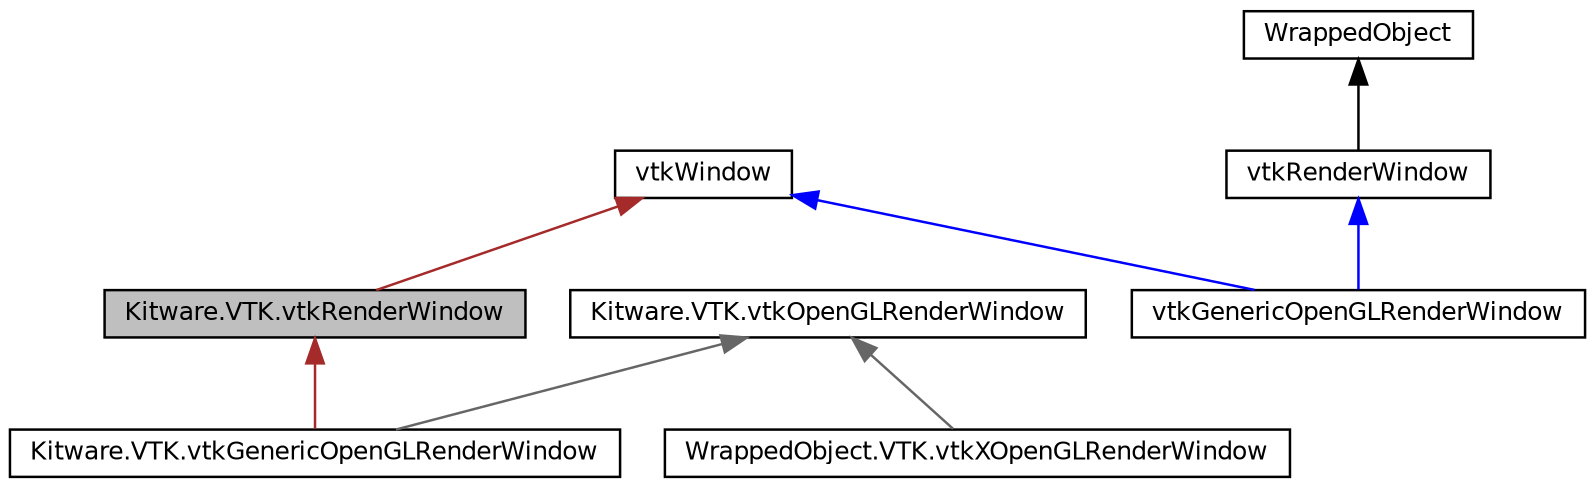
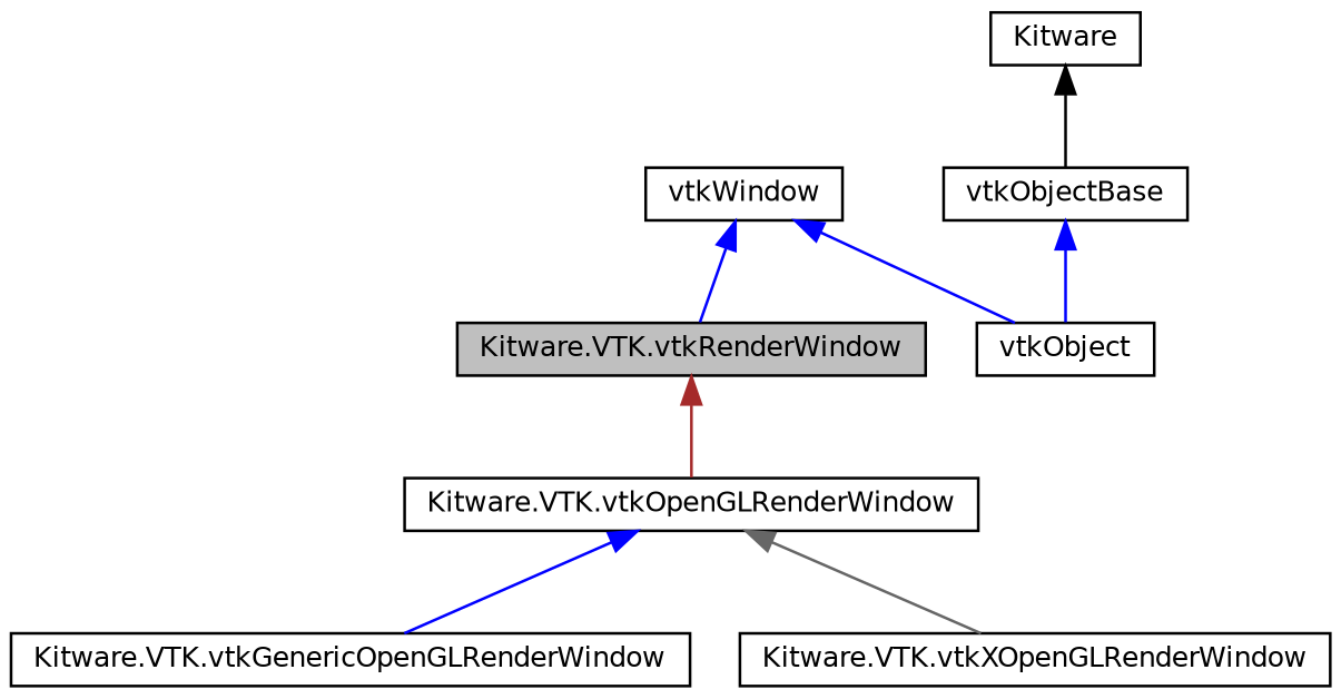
  digraph {
    fontname="DejaVu Sans"
    node [color=black fontname="DejaVu Sans" fontsize=10 shape=record]
    edge [color=brown dir=back fontname="DejaVu Sans" fontsize=10 labelfontname=FreeSans labelfontsize=10 style=solid]
    n1 [fillcolor=grey75 fontcolor=black height=0.2 label="Kitware.VTK.vtkRenderWindow" style=filled width=0.4]
    n2 [height=0.2 label="Kitware.VTK.vtkOpenGLRenderWindow" width=0.4]
    n3 [height=0.2 label="Kitware.VTK.vtkGenericOpenGLRenderWindow" width=0.4]
-   n4 [height=0.2 label="WrappedObject.VTK.vtkXOpenGLRenderWindow" width=0.4]
+   n4 [height=0.2 label="Kitware.VTK.vtkXOpenGLRenderWindow" width=0.4]
    n5 [height=0.2 label=vtkWindow width=0.4]
-   n6 [height=0.2 label=vtkGenericOpenGLRenderWindow width=0.4]
-   n7 [height=0.2 label=vtkRenderWindow width=0.4]
-   n8 [height=0.2 label=WrappedObject width=0.4]
-   n1 -> n3
-   n2 -> n3 [color=gray40]
+   n6 [height=0.2 label=vtkObject width=0.4]
+   n7 [height=0.2 label=vtkObjectBase width=0.4]
+   n8 [height=0.2 label=Kitware width=0.4]
+   n1 -> n2
+   n2 -> n3 [color=blue]
    n2 -> n4 [color=gray40]
-   n5 -> n1
+   n5 -> n1 [color=blue]
    n5 -> n6 [color=blue]
    n7 -> n6 [color=blue]
    n8 -> n7 [color=black]
  }
